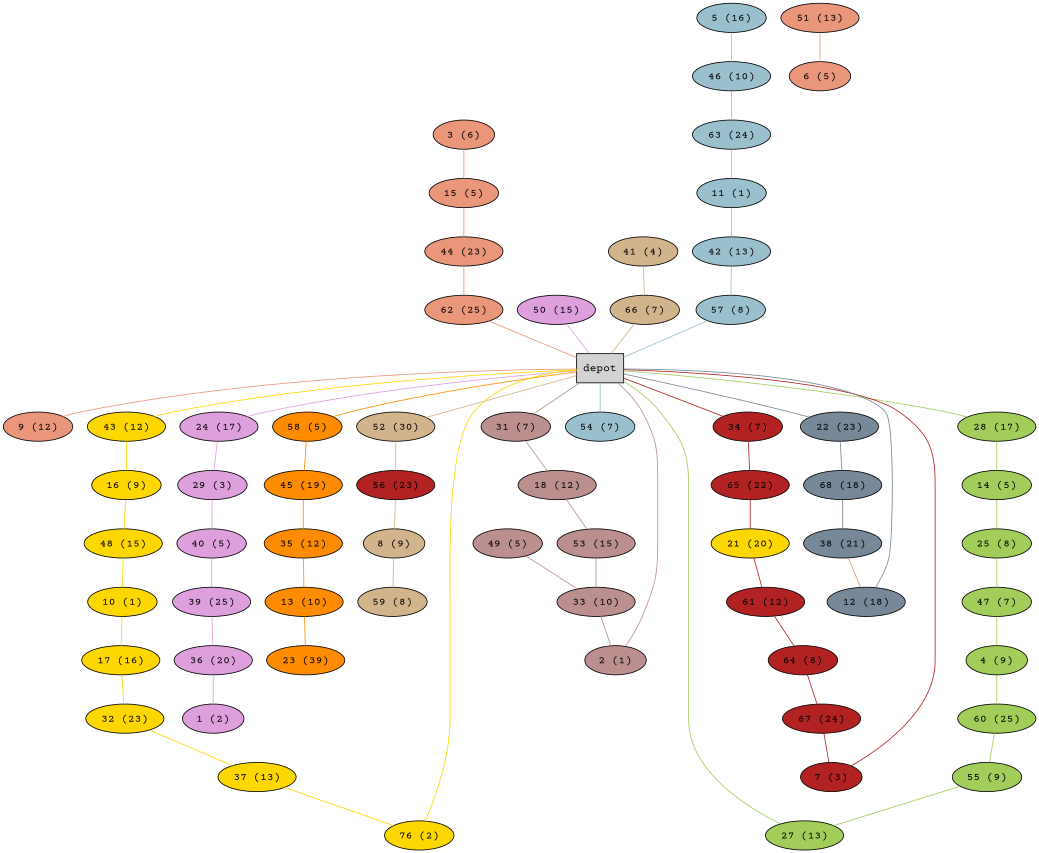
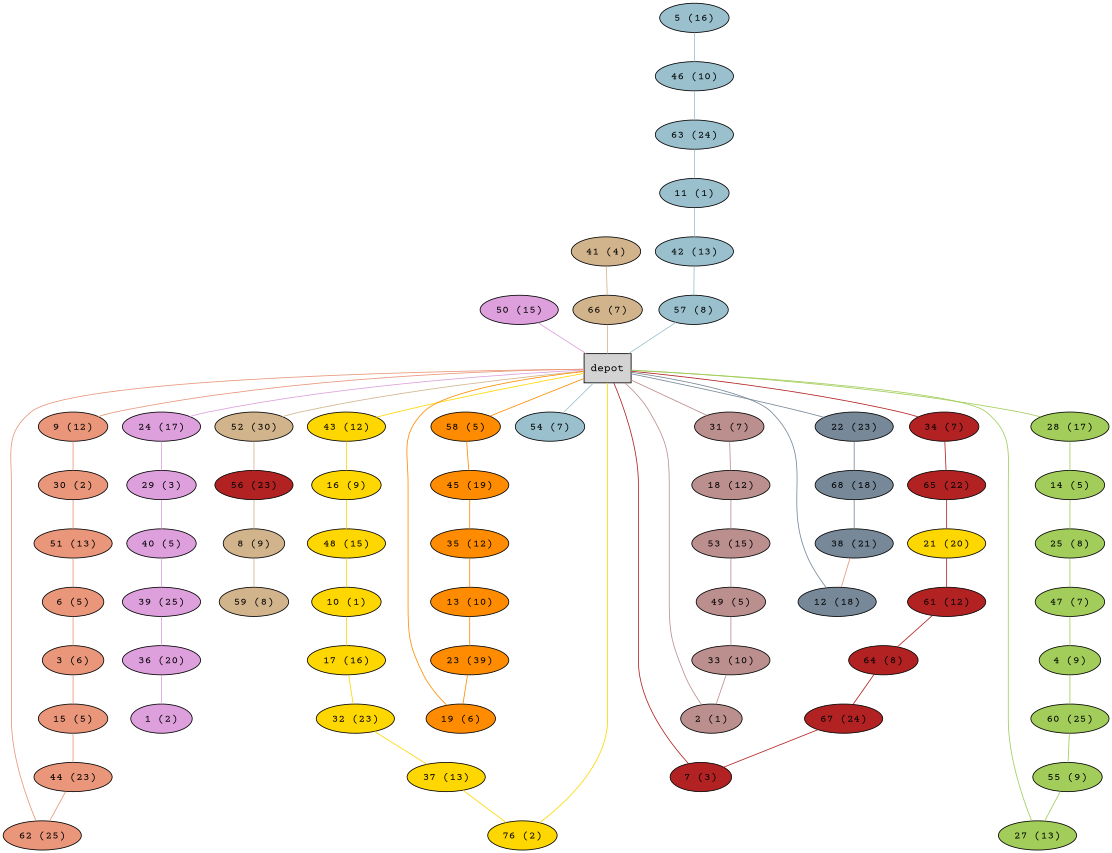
  graph {
    fontname="Courier Prime"
    node [fontname="Courier Prime" shape=ellipse style=filled fillcolor=gold]
    edge [color=darksalmon fontname="Courier Prime"]
    n1 [label=depot shape=box fillcolor=""]
    n2 [fillcolor=darksalmon label="9 (12)"]
    n3 [label="43 (12)"]
    n4 [fillcolor=plum label="24 (17)"]
    n5 [fillcolor=tan label="52 (30)"]
    n6 [fillcolor=darkorange label="58 (5)"]
    n7 [fillcolor=rosybrown label="31 (7)"]
    n8 [fillcolor=darkolivegreen3 label="28 (17)"]
    n9 [fillcolor=lightblue3 label="54 (7)"]
    n10 [fillcolor=firebrick label="34 (7)"]
    n11 [fillcolor=lightslategray label="22 (23)"]
+   n12 [fillcolor=darksalmon label="30 (2)"]
    n13 [label="16 (9)"]
    n14 [fillcolor=plum label="29 (3)"]
    n15 [fillcolor=firebrick label="56 (23)"]
    n16 [fillcolor=darkorange label="45 (19)"]
    n17 [fillcolor=rosybrown label="18 (12)"]
    n18 [fillcolor=darkolivegreen3 label="14 (5)"]
    n19 [fillcolor=firebrick label="65 (22)"]
    n20 [fillcolor=lightslategray label="68 (18)"]
    n21 [fillcolor=darksalmon label="51 (13)"]
    n22 [fillcolor=darksalmon label="6 (5)"]
    n23 [fillcolor=darksalmon label="3 (6)"]
    n24 [fillcolor=darksalmon label="15 (5)"]
    n25 [fillcolor=darksalmon label="44 (23)"]
    n26 [fillcolor=darksalmon label="62 (25)"]
    n27 [label="48 (15)"]
    n28 [label="10 (1)"]
    n29 [label="17 (16)"]
    n30 [label="32 (23)"]
    n31 [label="37 (13)"]
    n32 [label="76 (2)"]
    n33 [fillcolor=plum label="40 (5)"]
    n34 [fillcolor=plum label="39 (25)"]
    n35 [fillcolor=plum label="36 (20)"]
    n36 [fillcolor=plum label="1 (2)"]
    n37 [fillcolor=plum label="50 (15)"]
    n38 [fillcolor=tan label="8 (9)"]
    n39 [fillcolor=tan label="59 (8)"]
    n40 [fillcolor=tan label="41 (4)"]
    n41 [fillcolor=tan label="66 (7)"]
    n42 [fillcolor=darkorange label="35 (12)"]
    n43 [fillcolor=darkorange label="13 (10)"]
    n44 [fillcolor=darkorange label="23 (39)"]
+   n45 [fillcolor=darkorange label="19 (6)"]
    n46 [fillcolor=rosybrown label="53 (15)"]
    n47 [fillcolor=rosybrown label="49 (5)"]
    n48 [fillcolor=rosybrown label="33 (10)"]
    n49 [fillcolor=rosybrown label="2 (1)"]
    n50 [fillcolor=darkolivegreen3 label="25 (8)"]
    n51 [fillcolor=darkolivegreen3 label="47 (7)"]
    n52 [fillcolor=darkolivegreen3 label="4 (9)"]
    n53 [fillcolor=darkolivegreen3 label="60 (25)"]
    n54 [fillcolor=darkolivegreen3 label="55 (9)"]
    n55 [fillcolor=darkolivegreen3 label="27 (13)"]
    n56 [fillcolor=lightblue3 label="5 (16)"]
    n57 [fillcolor=lightblue3 label="46 (10)"]
    n58 [fillcolor=lightblue3 label="63 (24)"]
    n59 [fillcolor=lightblue3 label="11 (1)"]
    n60 [fillcolor=lightblue3 label="42 (13)"]
    n61 [fillcolor=lightblue3 label="57 (8)"]
    n62 [label="21 (20)"]
    n63 [fillcolor=firebrick label="61 (12)"]
    n64 [fillcolor=firebrick label="64 (8)"]
    n65 [fillcolor=firebrick label="67 (24)"]
    n66 [fillcolor=firebrick label="7 (3)"]
    n67 [fillcolor=lightslategray label="38 (21)"]
    n68 [fillcolor=lightslategray label="12 (18)"]
    n1 -- n2
    n1 -- n3 [color=gold]
    n1 -- n4 [color=plum]
    n1 -- n5 [color=tan]
    n1 -- n6 [color=darkorange]
    n1 -- n7 [color=rosybrown]
    n1 -- n8 [color=darkolivegreen3]
    n1 -- n9 [color=lightblue3]
    n1 -- n10 [color=firebrick]
    n1 -- n11 [color=lightslategray]
+   n2 -- n12
    n3 -- n13 [color=gold]
    n4 -- n14 [color=plum]
    n5 -- n15 [color=tan]
    n6 -- n16 [color=darkorange]
    n7 -- n17 [color=rosybrown]
    n8 -- n18 [color=darkolivegreen3]
    n10 -- n19 [color=firebrick]
    n11 -- n20 [color=lightslategray]
+   n12 -- n21
    n13 -- n27 [color=gold]
    n14 -- n33 [color=plum]
    n15 -- n38 [color=tan]
    n16 -- n42 [color=darkorange]
    n17 -- n46 [color=rosybrown]
    n18 -- n50 [color=darkolivegreen3]
    n19 -- n62 [color=firebrick]
    n20 -- n67 [color=lightslategray]
    n21 -- n22
+   n22 -- n23
    n23 -- n24
    n24 -- n25
    n25 -- n26
    n26 -- n1
    n27 -- n28 [color=gold]
    n28 -- n29 [color=gold]
    n29 -- n30 [color=gold]
    n30 -- n31 [color=gold]
    n31 -- n32 [color=gold]
    n32 -- n1 [color=gold]
    n33 -- n34 [color=plum]
    n34 -- n35 [color=plum]
    n35 -- n36 [color=plum]
    n37 -- n1 [color=plum]
    n38 -- n39 [color=tan]
    n40 -- n41 [color=tan]
    n41 -- n1 [color=tan]
    n42 -- n43 [color=darkorange]
    n43 -- n44 [color=darkorange]
-   n46 -- n48 [color=rosybrown]
+   n44 -- n45 [color=darkorange]
+   n45 -- n1 [color=darkorange]
+   n46 -- n47 [color=rosybrown]
    n47 -- n48 [color=rosybrown]
    n48 -- n49 [color=rosybrown]
    n49 -- n1 [color=rosybrown]
    n50 -- n51 [color=darkolivegreen3]
    n51 -- n52 [color=darkolivegreen3]
    n52 -- n53 [color=darkolivegreen3]
    n53 -- n54 [color=darkolivegreen3]
    n54 -- n55 [color=darkolivegreen3]
    n55 -- n1 [color=darkolivegreen3]
    n56 -- n57 [color=lightblue3]
    n57 -- n58 [color=lightblue3]
    n58 -- n59 [color=lightblue3]
    n59 -- n60 [color=lightblue3]
    n60 -- n61 [color=lightblue3]
    n61 -- n1 [color=lightblue3]
    n62 -- n63 [color=firebrick]
    n63 -- n64 [color=firebrick]
    n64 -- n65 [color=firebrick]
    n65 -- n66 [color=firebrick]
    n66 -- n1 [color=firebrick]
    n67 -- n68
    n68 -- n1 [color=lightslategray]
  }
